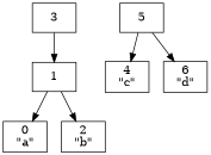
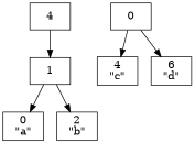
  digraph {
    node [shape=rectangle]
    n1 [label="0\n\"a\""]
    n2 [label="2\n\"b\""]
    n3 [label="4\n\"c\""]
    n4 [label="6\n\"d\""]
-   3
+   3 [label=4]
    1
-   5
+   5 [label=0]
    3 -> 1
    1 -> n1
    1 -> n2
    5 -> n3
    5 -> n4
  }
